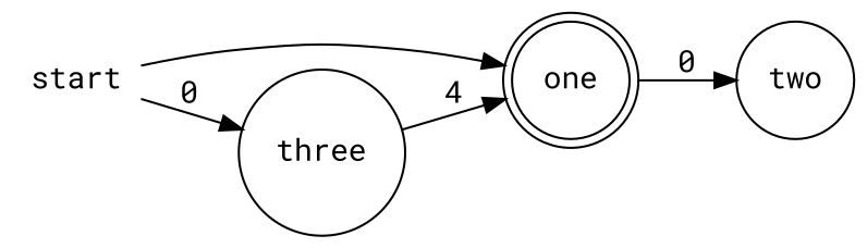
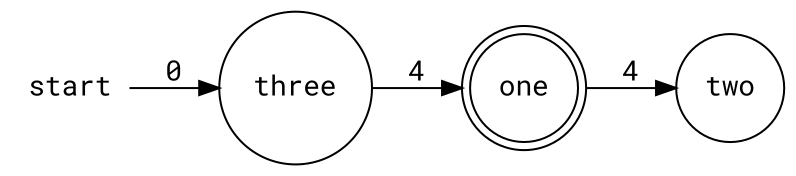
  digraph {
    fontname="Roboto Mono"
    rankdir=LR
    node [fontname="Roboto Mono" shape=circle]
    edge [fontname="Roboto Mono"]
    one [shape=doublecircle]
    two
    three
    start [height=0 shape=none width=0]
-   one -> two [label=0]
+   one -> two [label=4]
    three -> one [label=4]
-   start -> one
    start -> three [label=0]
  }
